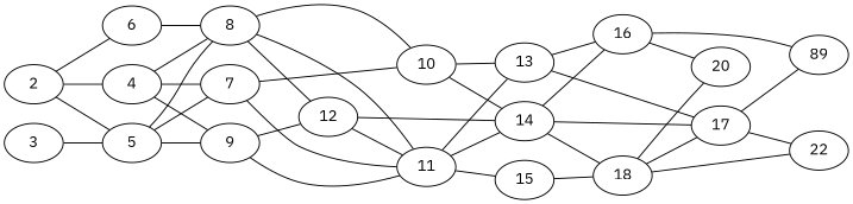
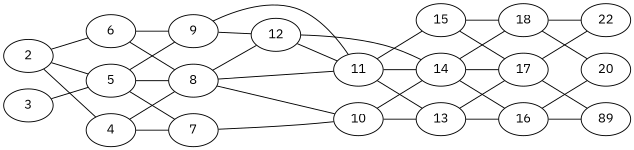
  graph {
    fontname="IBM Plex Sans"
    rankdir=LR
    node [fontname="IBM Plex Sans"]
    edge [Weight=6 fontname="IBM Plex Sans"]
    4
    7
    8
    5
    9
    2
    6
    3
    10
    11
    12
    13
    14
    15
    16
    17
    18
    n18 [label=89]
    20
    n20 [label=22]
    4 -- 7 [Weight=9]
    4 -- 8 [Weight=5]
    7 -- 10 [Weight=8]
-   7 -- 11 [Weight=2]
    8 -- 10 [Weight=3]
    8 -- 11 [Weight=10]
    8 -- 12 [Weight=10]
    5 -- 7 [Weight=3]
    5 -- 8 [Weight=8]
    5 -- 9 [Weight=3]
    9 -- 11
    9 -- 12 [Weight=9]
    2 -- 4 [Weight=5]
    2 -- 5 [Weight=7]
    2 -- 6 [Weight=5]
    6 -- 8 [Weight=3]
-   4 -- 9
+   6 -- 9
    3 -- 5 [Weight=10]
    10 -- 13
    10 -- 14 [Weight=10]
    11 -- 13 [Weight=5]
    11 -- 14 [Weight=7]
    11 -- 15 [Weight=3]
    12 -- 11 [Weight=7]
    12 -- 14 [Weight=7]
    13 -- 16 [Weight=8]
    13 -- 17 [Weight=10]
    14 -- 16
    14 -- 17 [Weight=2]
    14 -- 18
-   18 -- 17 [Weight=7]
+   15 -- 17 [Weight=7]
    15 -- 18 [Weight=9]
    16 -- n18 [Weight=7]
    16 -- 20
    17 -- n18
    17 -- n20 [Weight=2]
    18 -- 20 [Weight=2]
    18 -- n20 [Weight=3]
  }
